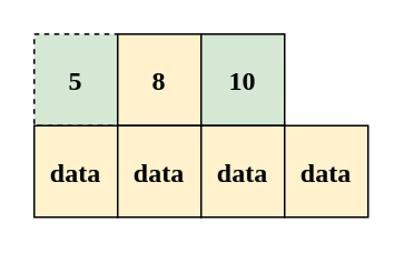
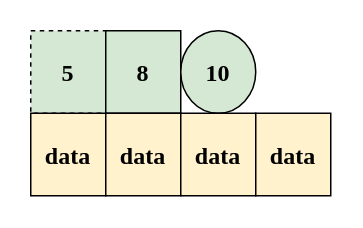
  <mxCell id="0" />
  <mxCell id="1" parent="0" />
  <mxCell id="2" value="&lt;b&gt;&lt;font face=&quot;Verdana&quot; style=&quot;font-size: 16px;&quot;&gt;5&lt;/font&gt;&lt;/b&gt;" style="rounded=0;whiteSpace=wrap;html=1;fillColor=#d5e8d4;strokeColor=#000000;dashed=1;" vertex="1" parent="1"><mxGeometry x="20" y="20" width="50" height="55" as="geometry" /></mxCell>
- <mxCell id="3" value="&lt;b&gt;&lt;font face=&quot;Verdana&quot; style=&quot;font-size: 16px;&quot;&gt;8&lt;/font&gt;&lt;/b&gt;" style="rounded=0;whiteSpace=wrap;html=1;fillColor=#fff2cc;strokeColor=#000000;" vertex="1" parent="1"><mxGeometry x="70" y="20" width="50" height="55" as="geometry" /></mxCell>
- <mxCell id="4" value="&lt;b&gt;&lt;font face=&quot;Verdana&quot; style=&quot;font-size: 16px;&quot;&gt;10&lt;/font&gt;&lt;/b&gt;" style="rounded=0;whiteSpace=wrap;html=1;fillColor=#d5e8d4;strokeColor=#000000;" vertex="1" parent="1"><mxGeometry x="120" y="20" width="50" height="55" as="geometry" /></mxCell>
+ <mxCell id="3" value="&lt;b&gt;&lt;font face=&quot;Verdana&quot; style=&quot;font-size: 16px;&quot;&gt;8&lt;/font&gt;&lt;/b&gt;" style="rounded=0;whiteSpace=wrap;html=1;fillColor=#d5e8d4;strokeColor=#000000;" vertex="1" parent="1"><mxGeometry x="70" y="20" width="50" height="55" as="geometry" /></mxCell>
+ <mxCell id="4" value="&lt;b&gt;&lt;font face=&quot;Verdana&quot; style=&quot;font-size: 16px;&quot;&gt;10&lt;/font&gt;&lt;/b&gt;" style="ellipse;whiteSpace=wrap;html=1;fillColor=#d5e8d4;strokeColor=#000000;" vertex="1" parent="1"><mxGeometry x="120" y="20" width="50" height="55" as="geometry" /></mxCell>
  <mxCell id="5" value="&lt;b&gt;&lt;font face=&quot;Verdana&quot; style=&quot;font-size: 16px;&quot;&gt;data&lt;/font&gt;&lt;/b&gt;" style="rounded=0;whiteSpace=wrap;html=1;fillColor=#fff2cc;strokeColor=#000000;" vertex="1" parent="1"><mxGeometry x="20" y="75" width="50" height="55" as="geometry" /></mxCell>
  <mxCell id="6" value="&lt;b&gt;&lt;font face=&quot;Verdana&quot; style=&quot;font-size: 16px;&quot;&gt;data&lt;/font&gt;&lt;/b&gt;" style="rounded=0;whiteSpace=wrap;html=1;fillColor=#fff2cc;strokeColor=#000000;" vertex="1" parent="1"><mxGeometry x="70" y="75" width="50" height="55" as="geometry" /></mxCell>
  <mxCell id="7" value="&lt;b&gt;&lt;font face=&quot;Verdana&quot; style=&quot;font-size: 16px;&quot;&gt;data&lt;/font&gt;&lt;/b&gt;" style="rounded=0;whiteSpace=wrap;html=1;fillColor=#fff2cc;strokeColor=#000000;" vertex="1" parent="1"><mxGeometry x="120" y="75" width="50" height="55" as="geometry" /></mxCell>
  <mxCell id="8" value="&lt;b&gt;&lt;font face=&quot;Verdana&quot; style=&quot;font-size: 16px;&quot;&gt;data&lt;/font&gt;&lt;/b&gt;" style="rounded=0;whiteSpace=wrap;html=1;fillColor=#fff2cc;strokeColor=#000000;" vertex="1" parent="1"><mxGeometry x="170" y="75" width="50" height="55" as="geometry" /></mxCell>
